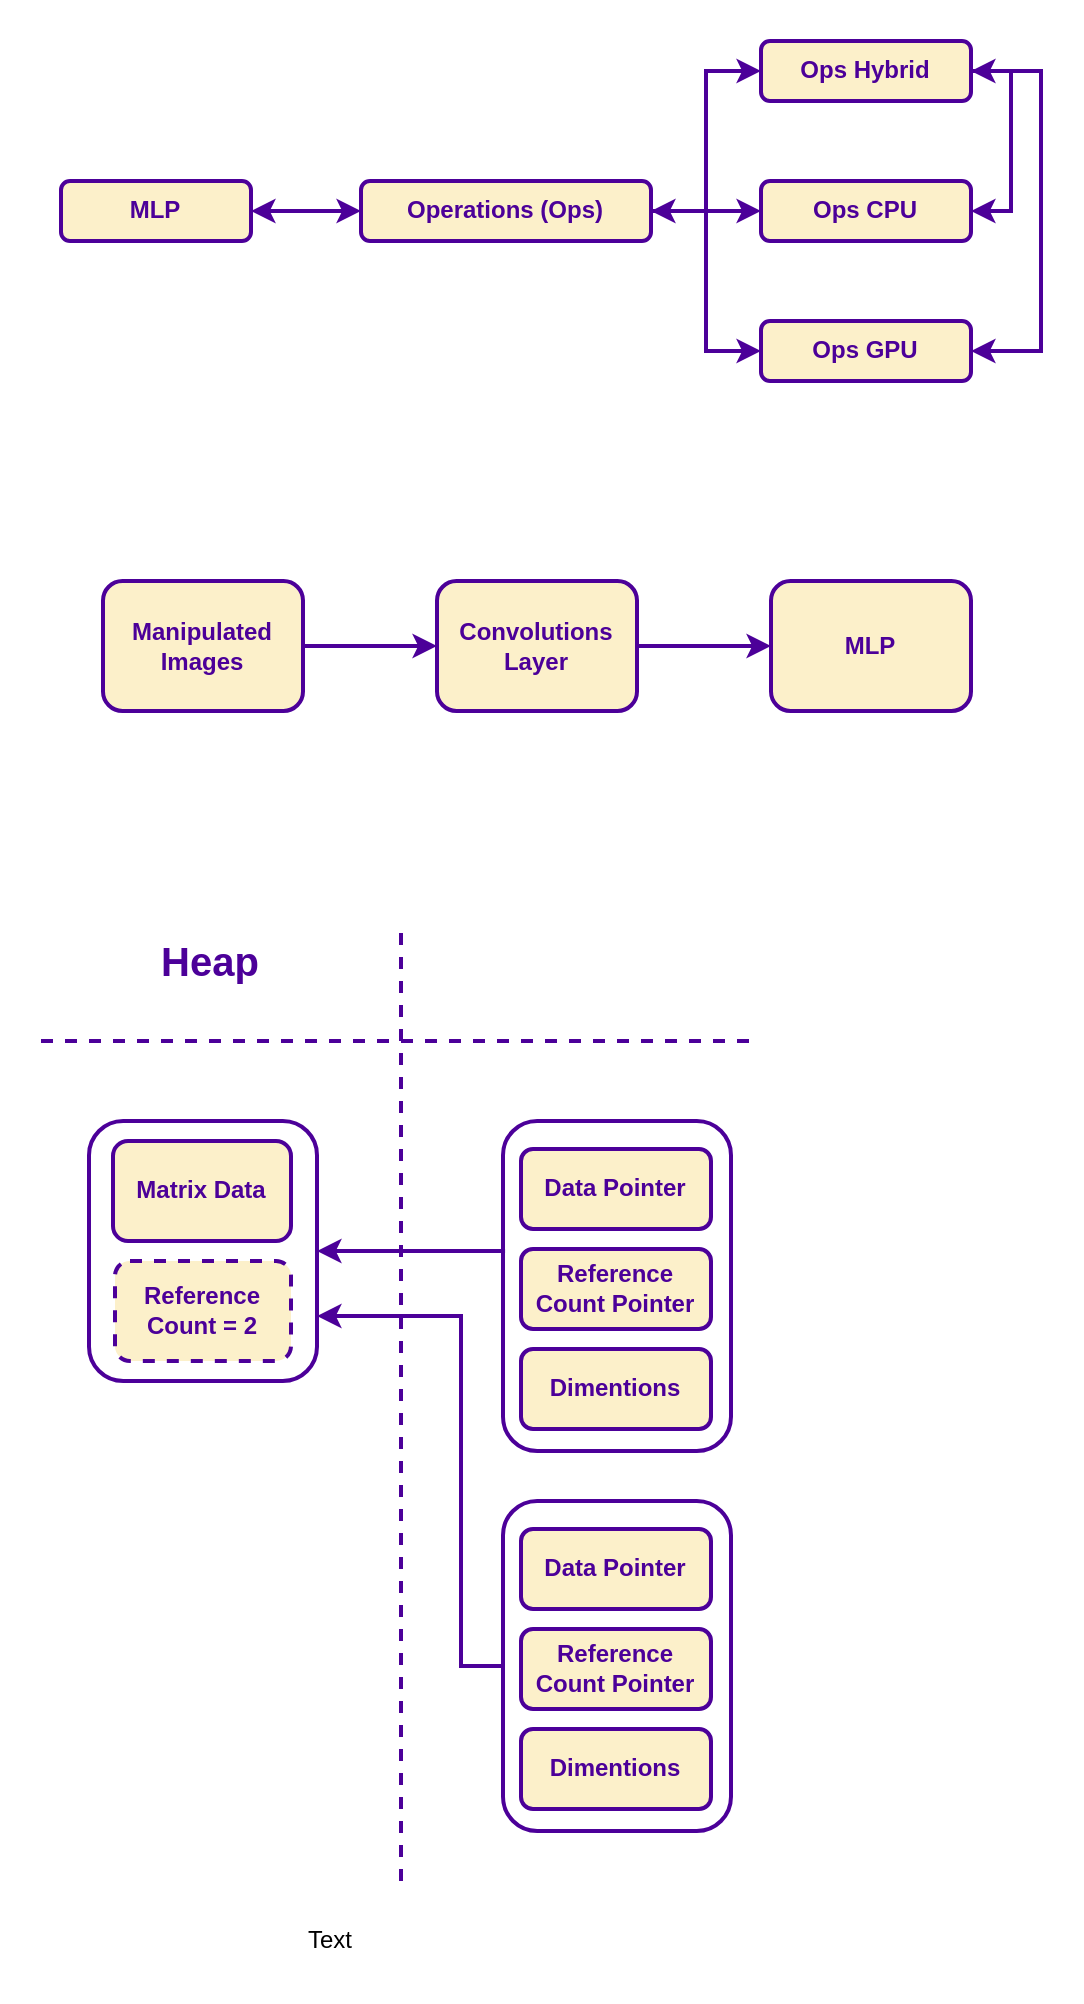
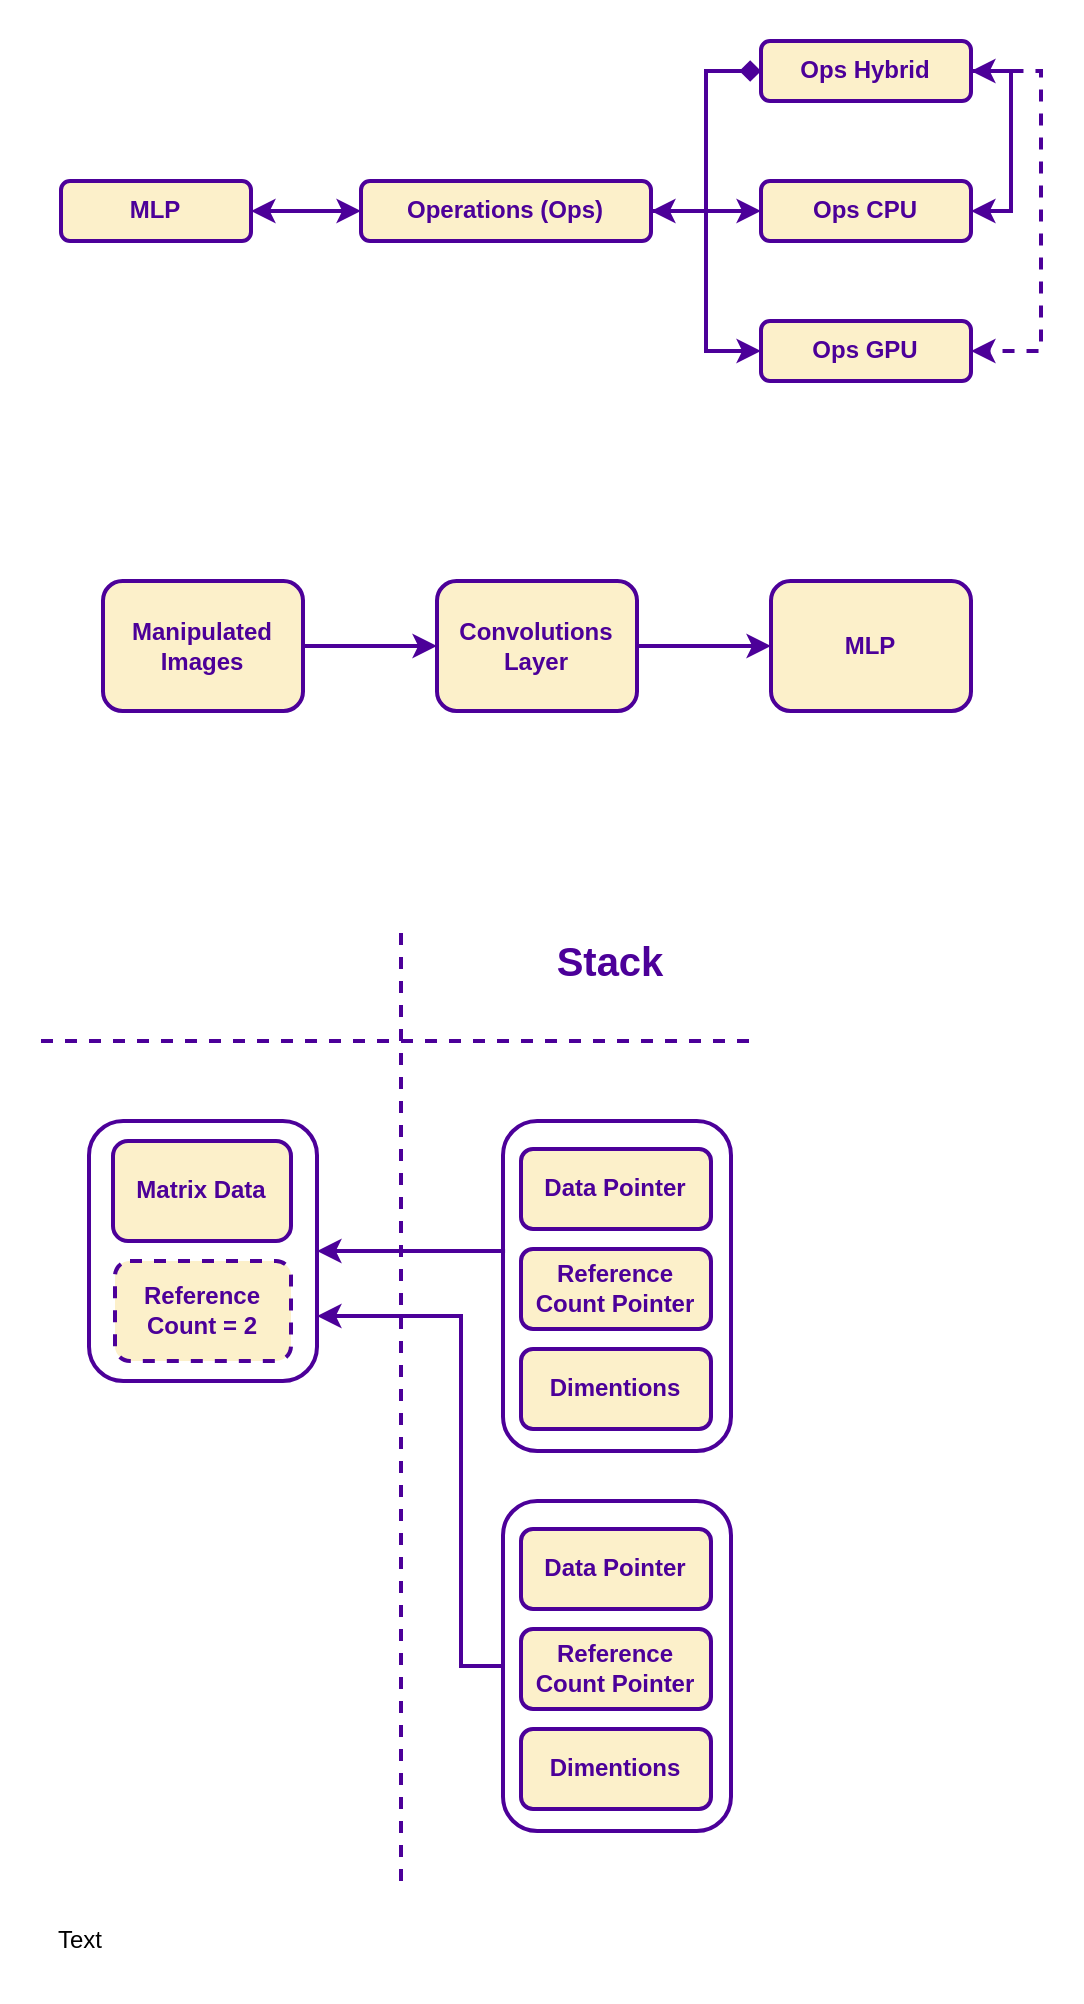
  <mxCell id="0" />
  <mxCell id="1" parent="0" />
  <mxCell id="2" style="edgeStyle=orthogonalEdgeStyle;rounded=0;orthogonalLoop=1;jettySize=auto;html=1;exitX=1;exitY=0.5;exitDx=0;exitDy=0;entryX=0;entryY=0.5;entryDx=0;entryDy=0;startArrow=classic;startFill=1;strokeWidth=2;strokeColor=#4C0099;" parent="1" source="3" target="7" edge="1"><mxGeometry relative="1" as="geometry" /></mxCell>
  <mxCell id="3" value="&lt;b&gt;&lt;font color=&quot;#4c0099&quot;&gt;MLP&lt;/font&gt;&lt;/b&gt;" style="rounded=1;whiteSpace=wrap;html=1;strokeWidth=2;strokeColor=#4C0099;shadow=0;comic=0;glass=0;fillColor=#FCF0CA;" parent="1" vertex="1"><mxGeometry x="30" y="90" width="95" height="30" as="geometry" /></mxCell>
  <mxCell id="4" style="edgeStyle=orthogonalEdgeStyle;rounded=0;orthogonalLoop=1;jettySize=auto;html=1;exitX=1;exitY=0.5;exitDx=0;exitDy=0;entryX=0;entryY=0.5;entryDx=0;entryDy=0;strokeWidth=2;strokeColor=#4C0099;" parent="1" source="7" target="12" edge="1"><mxGeometry relative="1" as="geometry" /></mxCell>
  <mxCell id="5" style="edgeStyle=orthogonalEdgeStyle;rounded=0;orthogonalLoop=1;jettySize=auto;html=1;exitX=1;exitY=0.5;exitDx=0;exitDy=0;entryX=0;entryY=0.5;entryDx=0;entryDy=0;strokeWidth=2;strokeColor=#4C0099;" parent="1" source="7" target="11" edge="1"><mxGeometry relative="1" as="geometry" /></mxCell>
- <mxCell id="6" style="edgeStyle=orthogonalEdgeStyle;rounded=0;orthogonalLoop=1;jettySize=auto;html=1;exitX=1;exitY=0.5;exitDx=0;exitDy=0;entryX=0;entryY=0.5;entryDx=0;entryDy=0;startArrow=classic;startFill=1;strokeWidth=2;strokeColor=#4C0099;" parent="1" source="7" target="10" edge="1"><mxGeometry relative="1" as="geometry" /></mxCell>
+ <mxCell id="6" style="edgeStyle=orthogonalEdgeStyle;rounded=0;orthogonalLoop=1;jettySize=auto;html=1;exitX=1;exitY=0.5;exitDx=0;exitDy=0;entryX=0;entryY=0.5;entryDx=0;entryDy=0;startArrow=classic;startFill=1;strokeWidth=2;strokeColor=#4C0099;endArrow=diamond;" parent="1" source="7" target="10" edge="1"><mxGeometry relative="1" as="geometry" /></mxCell>
  <mxCell id="7" value="&lt;b&gt;&lt;font color=&quot;#4c0099&quot;&gt;Operations (Ops)&lt;/font&gt;&lt;/b&gt;" style="rounded=1;whiteSpace=wrap;html=1;strokeWidth=2;strokeColor=#4C0099;shadow=0;comic=0;glass=0;fillColor=#FCF0CA;" parent="1" vertex="1"><mxGeometry x="180" y="90" width="145" height="30" as="geometry" /></mxCell>
  <mxCell id="8" style="edgeStyle=orthogonalEdgeStyle;rounded=0;orthogonalLoop=1;jettySize=auto;html=1;exitX=1;exitY=0.5;exitDx=0;exitDy=0;entryX=1;entryY=0.5;entryDx=0;entryDy=0;strokeWidth=2;strokeColor=#4C0099;" parent="1" source="10" target="11" edge="1"><mxGeometry relative="1" as="geometry" /></mxCell>
- <mxCell id="9" style="edgeStyle=orthogonalEdgeStyle;rounded=0;orthogonalLoop=1;jettySize=auto;html=1;exitX=1;exitY=0.5;exitDx=0;exitDy=0;entryX=1;entryY=0.5;entryDx=0;entryDy=0;startArrow=classic;startFill=1;strokeWidth=2;strokeColor=#4C0099;" parent="1" source="10" target="12" edge="1"><mxGeometry relative="1" as="geometry"><Array as="points"><mxPoint x="520" y="35" /><mxPoint x="520" y="175" /></Array></mxGeometry></mxCell>
+ <mxCell id="9" style="edgeStyle=orthogonalEdgeStyle;rounded=0;orthogonalLoop=1;jettySize=auto;html=1;exitX=1;exitY=0.5;exitDx=0;exitDy=0;entryX=1;entryY=0.5;entryDx=0;entryDy=0;startArrow=classic;startFill=1;strokeWidth=2;strokeColor=#4C0099;dashed=1;" parent="1" source="10" target="12" edge="1"><mxGeometry relative="1" as="geometry"><Array as="points"><mxPoint x="520" y="35" /><mxPoint x="520" y="175" /></Array></mxGeometry></mxCell>
  <mxCell id="10" value="&lt;b&gt;&lt;font color=&quot;#4c0099&quot;&gt;Ops Hybrid&lt;/font&gt;&lt;/b&gt;" style="rounded=1;whiteSpace=wrap;html=1;strokeWidth=2;strokeColor=#4C0099;shadow=0;comic=0;glass=0;fillColor=#FCF0CA;" parent="1" vertex="1"><mxGeometry x="380" y="20" width="105" height="30" as="geometry" /></mxCell>
  <mxCell id="11" value="&lt;b&gt;&lt;font color=&quot;#4c0099&quot;&gt;Ops CPU&lt;/font&gt;&lt;/b&gt;" style="rounded=1;whiteSpace=wrap;html=1;strokeWidth=2;strokeColor=#4C0099;shadow=0;comic=0;glass=0;fillColor=#FCF0CA;" parent="1" vertex="1"><mxGeometry x="380" y="90" width="105" height="30" as="geometry" /></mxCell>
  <mxCell id="12" value="&lt;b&gt;&lt;font color=&quot;#4c0099&quot;&gt;Ops GPU&lt;/font&gt;&lt;/b&gt;" style="rounded=1;whiteSpace=wrap;html=1;strokeWidth=2;strokeColor=#4C0099;shadow=0;comic=0;glass=0;fillColor=#FCF0CA;" parent="1" vertex="1"><mxGeometry x="380" y="160" width="105" height="30" as="geometry" /></mxCell>
  <mxCell id="13" style="edgeStyle=orthogonalEdgeStyle;rounded=0;orthogonalLoop=1;jettySize=auto;html=1;exitX=1;exitY=0.5;exitDx=0;exitDy=0;entryX=0;entryY=0.5;entryDx=0;entryDy=0;startArrow=none;startFill=0;strokeWidth=2;strokeColor=#4C0099;" parent="1" source="14" target="16" edge="1"><mxGeometry relative="1" as="geometry" /></mxCell>
  <mxCell id="14" value="&lt;b&gt;&lt;font color=&quot;#4c0099&quot;&gt;Manipulated&lt;br&gt;Images&lt;/font&gt;&lt;/b&gt;" style="rounded=1;whiteSpace=wrap;html=1;strokeWidth=2;strokeColor=#4C0099;shadow=0;comic=0;glass=0;fillColor=#FCF0CA;" parent="1" vertex="1"><mxGeometry x="51" y="290" width="100" height="65" as="geometry" /></mxCell>
  <mxCell id="15" style="edgeStyle=orthogonalEdgeStyle;rounded=0;orthogonalLoop=1;jettySize=auto;html=1;exitX=1;exitY=0.5;exitDx=0;exitDy=0;entryX=0;entryY=0.5;entryDx=0;entryDy=0;startArrow=none;startFill=0;fillColor=#f5f5f5;strokeColor=#4C0099;strokeWidth=2;" parent="1" source="16" target="17" edge="1"><mxGeometry relative="1" as="geometry" /></mxCell>
  <mxCell id="16" value="&lt;b&gt;&lt;font color=&quot;#4c0099&quot;&gt;Convolutions&lt;br&gt;Layer&lt;/font&gt;&lt;/b&gt;" style="rounded=1;whiteSpace=wrap;html=1;strokeWidth=2;strokeColor=#4C0099;shadow=0;comic=0;glass=0;fillColor=#FCF0CA;" parent="1" vertex="1"><mxGeometry x="218" y="290" width="100" height="65" as="geometry" /></mxCell>
  <mxCell id="17" value="&lt;b&gt;&lt;font color=&quot;#4c0099&quot;&gt;MLP&lt;/font&gt;&lt;/b&gt;" style="rounded=1;whiteSpace=wrap;html=1;strokeWidth=2;strokeColor=#4C0099;shadow=0;comic=0;glass=0;fillColor=#FCF0CA;" parent="1" vertex="1"><mxGeometry x="385" y="290" width="100" height="65" as="geometry" /></mxCell>
  <mxCell id="18" value="" style="group" vertex="1" connectable="0" parent="1"><mxGeometry x="251" y="560" width="114" height="165" as="geometry" /></mxCell>
  <mxCell id="19" value="" style="rounded=1;whiteSpace=wrap;html=1;strokeWidth=2;fillColor=none;strokeColor=#4C0099;" vertex="1" parent="18"><mxGeometry width="114" height="165" as="geometry" /></mxCell>
  <mxCell id="20" value="&lt;font color=&quot;#4c0099&quot;&gt;&lt;b&gt;Data Pointer&lt;/b&gt;&lt;/font&gt;" style="rounded=1;whiteSpace=wrap;html=1;strokeWidth=2;strokeColor=#4C0099;shadow=0;comic=0;glass=0;fillColor=#FCF0CA;" vertex="1" parent="18"><mxGeometry x="9" y="14" width="95" height="40" as="geometry" /></mxCell>
  <mxCell id="21" value="&lt;font color=&quot;#4c0099&quot;&gt;&lt;b&gt;Reference Count Pointer&lt;/b&gt;&lt;/font&gt;" style="rounded=1;whiteSpace=wrap;html=1;strokeWidth=2;strokeColor=#4C0099;shadow=0;comic=0;glass=0;fillColor=#FCF0CA;" vertex="1" parent="18"><mxGeometry x="9" y="64" width="95" height="40" as="geometry" /></mxCell>
  <mxCell id="22" value="&lt;font color=&quot;#4c0099&quot;&gt;&lt;b&gt;Dimentions&lt;/b&gt;&lt;/font&gt;" style="rounded=1;whiteSpace=wrap;html=1;strokeWidth=2;strokeColor=#4C0099;shadow=0;comic=0;glass=0;fillColor=#FCF0CA;" vertex="1" parent="18"><mxGeometry x="9" y="114" width="95" height="40" as="geometry" /></mxCell>
  <mxCell id="23" value="" style="group" vertex="1" connectable="0" parent="1"><mxGeometry x="251" y="750" width="114" height="165" as="geometry" /></mxCell>
  <mxCell id="24" value="" style="rounded=1;whiteSpace=wrap;html=1;strokeWidth=2;fillColor=none;strokeColor=#4C0099;" vertex="1" parent="23"><mxGeometry width="114" height="165" as="geometry" /></mxCell>
  <mxCell id="25" value="&lt;font color=&quot;#4c0099&quot;&gt;&lt;b&gt;Data Pointer&lt;/b&gt;&lt;/font&gt;" style="rounded=1;whiteSpace=wrap;html=1;strokeWidth=2;strokeColor=#4C0099;shadow=0;comic=0;glass=0;fillColor=#FCF0CA;" vertex="1" parent="23"><mxGeometry x="9" y="14" width="95" height="40" as="geometry" /></mxCell>
  <mxCell id="26" value="&lt;font color=&quot;#4c0099&quot;&gt;&lt;b&gt;Reference Count Pointer&lt;/b&gt;&lt;/font&gt;" style="rounded=1;whiteSpace=wrap;html=1;strokeWidth=2;strokeColor=#4C0099;shadow=0;comic=0;glass=0;fillColor=#FCF0CA;" vertex="1" parent="23"><mxGeometry x="9" y="64" width="95" height="40" as="geometry" /></mxCell>
  <mxCell id="27" value="&lt;font color=&quot;#4c0099&quot;&gt;&lt;b&gt;Dimentions&lt;/b&gt;&lt;/font&gt;" style="rounded=1;whiteSpace=wrap;html=1;strokeWidth=2;strokeColor=#4C0099;shadow=0;comic=0;glass=0;fillColor=#FCF0CA;" vertex="1" parent="23"><mxGeometry x="9" y="114" width="95" height="40" as="geometry" /></mxCell>
  <mxCell id="28" style="edgeStyle=orthogonalEdgeStyle;rounded=0;orthogonalLoop=1;jettySize=auto;html=1;exitX=0.009;exitY=0.394;exitDx=0;exitDy=0;entryX=1;entryY=0.5;entryDx=0;entryDy=0;exitPerimeter=0;strokeWidth=2;strokeColor=#4C0099;" edge="1" parent="1" source="19" target="31"><mxGeometry relative="1" as="geometry" /></mxCell>
  <mxCell id="29" style="edgeStyle=orthogonalEdgeStyle;rounded=0;orthogonalLoop=1;jettySize=auto;html=1;exitX=0;exitY=0.5;exitDx=0;exitDy=0;entryX=1;entryY=0.75;entryDx=0;entryDy=0;strokeWidth=2;strokeColor=#4C0099;" edge="1" parent="1" source="24" target="31"><mxGeometry relative="1" as="geometry"><Array as="points"><mxPoint x="230" y="833" /><mxPoint x="230" y="658" /></Array></mxGeometry></mxCell>
  <mxCell id="30" value="" style="group" vertex="1" connectable="0" parent="1"><mxGeometry x="44" y="560" width="114" height="130" as="geometry" /></mxCell>
  <mxCell id="31" value="" style="rounded=1;whiteSpace=wrap;html=1;strokeWidth=2;fillColor=none;strokeColor=#4C0099;" vertex="1" parent="30"><mxGeometry width="114" height="130" as="geometry" /></mxCell>
  <mxCell id="32" value="&lt;font color=&quot;#4c0099&quot;&gt;&lt;b&gt;Matrix Data&lt;/b&gt;&lt;/font&gt;" style="rounded=1;whiteSpace=wrap;html=1;strokeWidth=2;strokeColor=#4C0099;shadow=0;comic=0;glass=0;fillColor=#FCF0CA;" vertex="1" parent="30"><mxGeometry x="12" y="10" width="89" height="50" as="geometry" /></mxCell>
  <mxCell id="33" value="&lt;font color=&quot;#4c0099&quot;&gt;&lt;b&gt;Reference Count = 2&lt;/b&gt;&lt;/font&gt;" style="rounded=1;whiteSpace=wrap;html=1;strokeWidth=2;strokeColor=#4C0099;shadow=0;comic=0;glass=0;fillColor=#FCF0CA;dashed=1;" vertex="1" parent="30"><mxGeometry x="13" y="70" width="88" height="50" as="geometry" /></mxCell>
  <mxCell id="34" value="" style="endArrow=none;dashed=1;html=1;strokeColor=#4C0099;strokeWidth=2;" edge="1" parent="1"><mxGeometry width="50" height="50" relative="1" as="geometry"><mxPoint x="200" y="940" as="sourcePoint" /><mxPoint x="200" y="460" as="targetPoint" /></mxGeometry></mxCell>
  <mxCell id="35" value="" style="endArrow=none;dashed=1;html=1;strokeColor=#4C0099;strokeWidth=2;" edge="1" parent="1"><mxGeometry width="50" height="50" relative="1" as="geometry"><mxPoint x="20" y="520" as="sourcePoint" /><mxPoint x="380" y="520" as="targetPoint" /></mxGeometry></mxCell>
- <mxCell id="36" value="Text" style="text;html=1;strokeColor=none;fillColor=none;align=center;verticalAlign=middle;whiteSpace=wrap;rounded=0;dashed=1;" vertex="1" parent="1"><mxGeometry x="145" y="960" width="40" height="20" as="geometry" /></mxCell>
- <mxCell id="37" value="&lt;b&gt;&lt;font style=&quot;font-size: 20px&quot; color=&quot;#4c0099&quot;&gt;Heap&lt;/font&gt;&lt;/b&gt;" style="text;html=1;strokeColor=none;fillColor=none;align=center;verticalAlign=middle;whiteSpace=wrap;rounded=0;dashed=1;" vertex="1" parent="1"><mxGeometry x="85" y="470" width="40" height="20" as="geometry" /></mxCell>
+ <mxCell id="36" value="Text" style="text;html=1;strokeColor=none;fillColor=none;align=center;verticalAlign=middle;whiteSpace=wrap;rounded=0;dashed=1;" vertex="1" parent="1"><mxGeometry x="20" y="960" width="40" height="20" as="geometry" /></mxCell>
+ <mxCell id="38" value="&lt;b&gt;&lt;font style=&quot;font-size: 20px&quot; color=&quot;#4c0099&quot;&gt;Stack&lt;/font&gt;&lt;/b&gt;" style="text;html=1;strokeColor=none;fillColor=none;align=center;verticalAlign=middle;whiteSpace=wrap;rounded=0;dashed=1;" vertex="1" parent="1"><mxGeometry x="285" y="470" width="40" height="20" as="geometry" /></mxCell>
